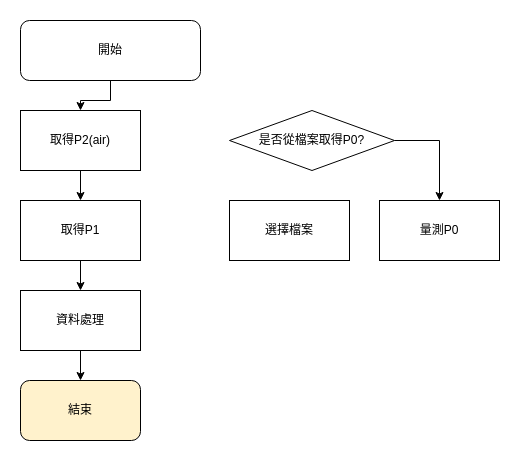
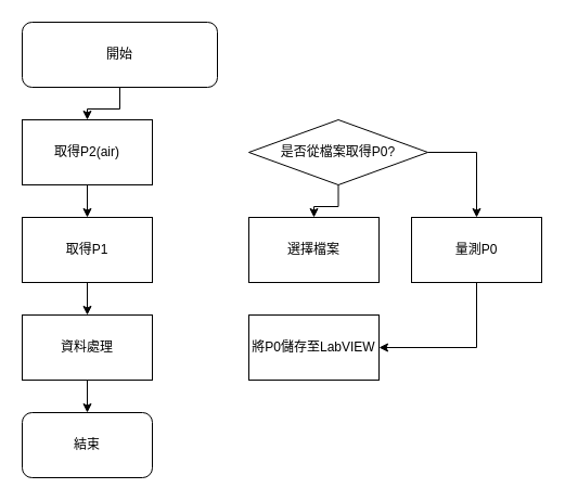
  <mxCell id="0" />
  <mxCell id="1" parent="0" />
  <mxCell id="2" value="" style="edgeStyle=orthogonalEdgeStyle;rounded=0;orthogonalLoop=1;jettySize=auto;html=1;" edge="1" parent="1" source="3" target="6"><mxGeometry relative="1" as="geometry" /></mxCell>
  <mxCell id="3" value="開始" style="rounded=1;whiteSpace=wrap;html=1;" vertex="1" parent="1"><mxGeometry x="20" y="20" width="180" height="60" as="geometry" /></mxCell>
- <mxCell id="4" value="結束" style="rounded=1;whiteSpace=wrap;html=1;fillColor=#fff2cc;" vertex="1" parent="1"><mxGeometry x="20" y="380" width="120" height="60" as="geometry" /></mxCell>
+ <mxCell id="4" value="結束" style="rounded=1;whiteSpace=wrap;html=1;" vertex="1" parent="1"><mxGeometry x="20" y="380" width="120" height="60" as="geometry" /></mxCell>
  <mxCell id="5" value="" style="edgeStyle=orthogonalEdgeStyle;rounded=0;orthogonalLoop=1;jettySize=auto;html=1;" edge="1" parent="1" source="6" target="8"><mxGeometry relative="1" as="geometry" /></mxCell>
  <mxCell id="6" value="取得P2(air)" style="rounded=0;whiteSpace=wrap;html=1;" vertex="1" parent="1"><mxGeometry x="20" y="110" width="120" height="60" as="geometry" /></mxCell>
  <mxCell id="7" value="" style="edgeStyle=orthogonalEdgeStyle;rounded=0;orthogonalLoop=1;jettySize=auto;html=1;" edge="1" parent="1" source="8" target="10"><mxGeometry relative="1" as="geometry" /></mxCell>
  <mxCell id="8" value="取得P1" style="rounded=0;whiteSpace=wrap;html=1;" vertex="1" parent="1"><mxGeometry x="20" y="200" width="120" height="60" as="geometry" /></mxCell>
  <mxCell id="9" value="" style="edgeStyle=orthogonalEdgeStyle;rounded=0;orthogonalLoop=1;jettySize=auto;html=1;" edge="1" parent="1" source="10" target="4"><mxGeometry relative="1" as="geometry" /></mxCell>
  <mxCell id="10" value="資料處理" style="rounded=0;whiteSpace=wrap;html=1;" vertex="1" parent="1"><mxGeometry x="20" y="290" width="120" height="60" as="geometry" /></mxCell>
+ <mxCell id="11" value="" style="edgeStyle=orthogonalEdgeStyle;rounded=0;orthogonalLoop=1;jettySize=auto;html=1;" edge="1" parent="1" source="13" target="14"><mxGeometry relative="1" as="geometry" /></mxCell>
  <mxCell id="12" style="edgeStyle=orthogonalEdgeStyle;rounded=0;orthogonalLoop=1;jettySize=auto;html=1;exitX=1;exitY=0.5;exitDx=0;exitDy=0;entryX=0.5;entryY=0;entryDx=0;entryDy=0;" edge="1" parent="1" source="13" target="16"><mxGeometry relative="1" as="geometry" /></mxCell>
  <mxCell id="13" value="是否從檔案取得P0?" style="rhombus;whiteSpace=wrap;html=1;" vertex="1" parent="1"><mxGeometry x="229" y="110" width="165" height="60" as="geometry" /></mxCell>
  <mxCell id="14" value="選擇檔案" style="rounded=0;whiteSpace=wrap;html=1;" vertex="1" parent="1"><mxGeometry x="229" y="200" width="120" height="60" as="geometry" /></mxCell>
+ <mxCell id="15" style="edgeStyle=orthogonalEdgeStyle;rounded=0;orthogonalLoop=1;jettySize=auto;html=1;exitX=0.5;exitY=1;exitDx=0;exitDy=0;entryX=1;entryY=0.5;entryDx=0;entryDy=0;" edge="1" parent="1" source="16" target="17"><mxGeometry relative="1" as="geometry" /></mxCell>
  <mxCell id="16" value="量測P0" style="rounded=0;whiteSpace=wrap;html=1;" vertex="1" parent="1"><mxGeometry x="379" y="200" width="120" height="60" as="geometry" /></mxCell>
+ <mxCell id="17" value="將P0儲存至LabVIEW" style="rounded=0;whiteSpace=wrap;html=1;" vertex="1" parent="1"><mxGeometry x="229" y="290" width="120" height="60" as="geometry" /></mxCell>
